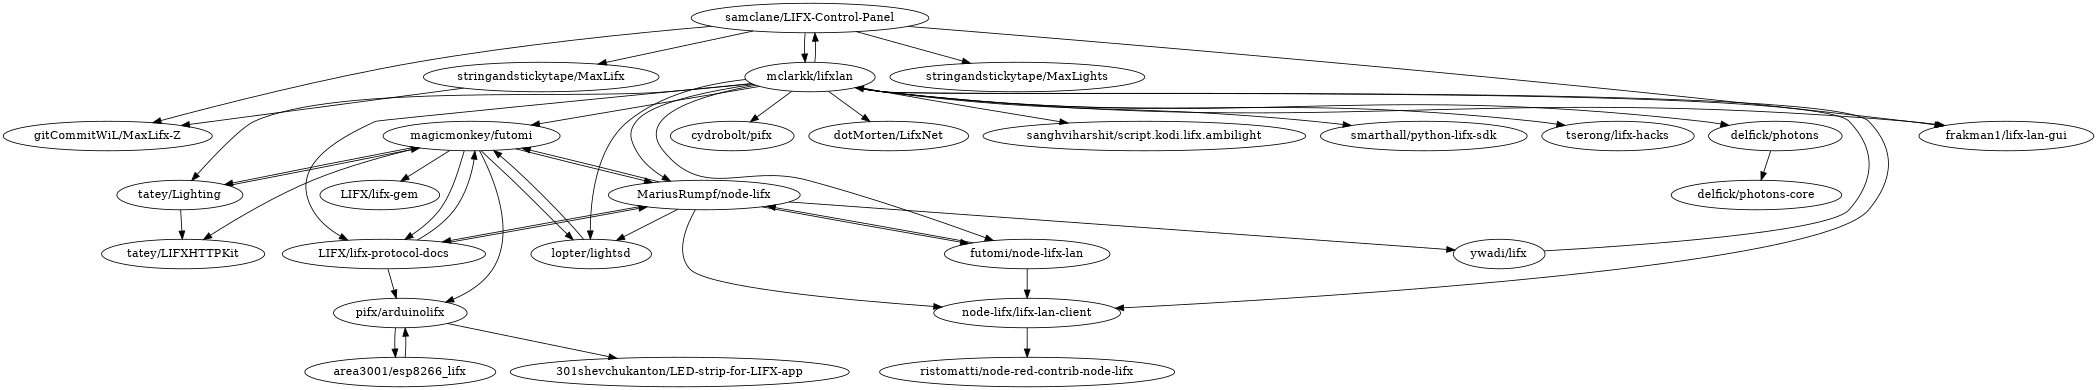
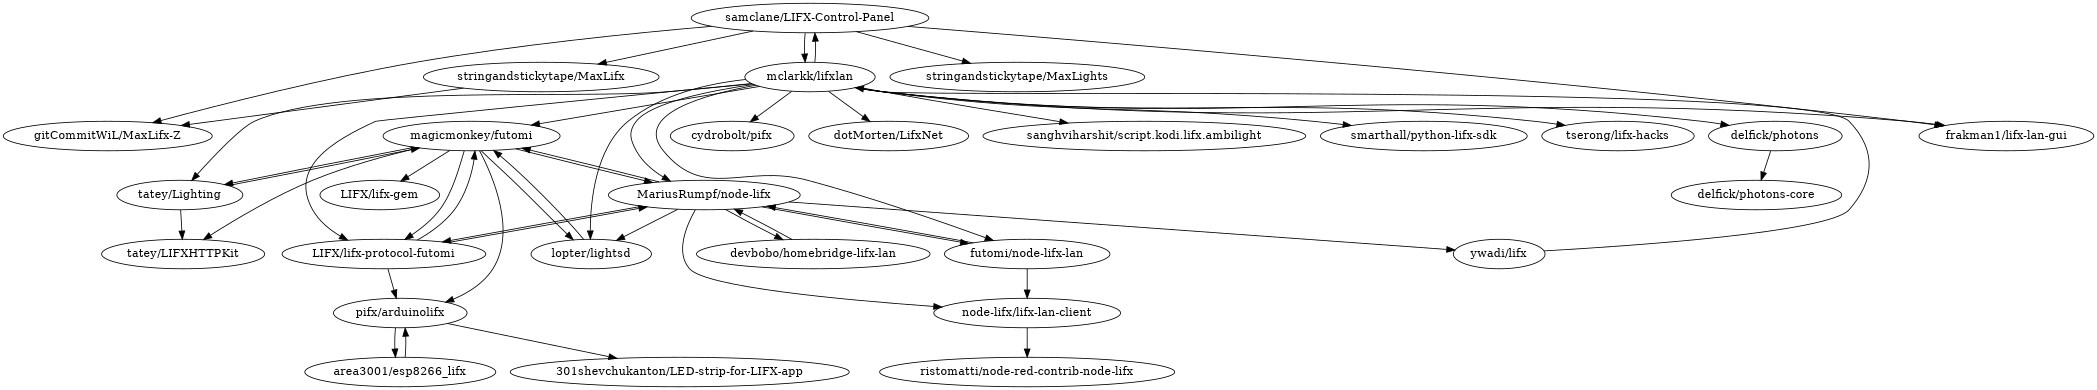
  digraph {
    "samclane/LIFX-Control-Panel" [l="1.799,46.421"]
    "stringandstickytape/MaxLifx" [l="1.767,46.41"]
    "gitCommitWiL/MaxLifx-Z" [l="1.773,46.423"]
    "mclarkk/lifxlan" [l="1.841,46.438"]
    "stringandstickytape/MaxLights" [l="1.791,46.402"]
    "frakman1/lifx-lan-gui" [l="1.819,46.424"]
    "node-lifx/lifx-lan-client" [l="1.821,46.465"]
    n8 [l="1.885,46.455" label="magicmonkey/futomi"]
    "MariusRumpf/node-lifx" [l="1.852,46.465"]
-   "LIFX/lifx-protocol-docs" [l="1.875,46.468"]
+   "LIFX/lifx-protocol-docs" [l="1.875,46.468" label="LIFX/lifx-protocol-futomi"]
    "tatey/Lighting" [l="1.887,46.437"]
    "lopter/lightsd" [l="1.865,46.448"]
    "futomi/node-lifx-lan" [l="1.834,46.458"]
    "delfick/photons" [l="1.849,46.402"]
    "cydrobolt/pifx" [l="1.802,46.45"]
    "dotMorten/LifxNet" [l="1.873,46.417"]
    "sanghviharshit/script.kodi.lifx.ambilight" [l="1.811,46.438"]
    "smarthall/python-lifx-sdk" [l="1.852,46.421"]
    "tserong/lifx-hacks" [l="1.832,46.414"]
    "ristomatti/node-red-contrib-node-lifx" [l="1.802,46.479"]
    n21 [l="1.904,46.478" label="pifx/arduinolifx"]
    "LIFX/lifx-gem" [l="1.917,46.458"]
    "tatey/LIFXHTTPKit" [l="1.91,46.441"]
+   "devbobo/homebridge-lifx-lan" [l="1.841,46.485"]
    "ywadi/lifx" [l="1.862,46.485"]
    "delfick/photons-core" [l="1.853,46.383"]
    "area3001/esp8266_lifx" [l="1.924,46.483"]
    "301shevchukanton/LED-strip-for-LIFX-app" [l="1.913,46.496"]
    "samclane/LIFX-Control-Panel" -> "stringandstickytape/MaxLifx"
    "samclane/LIFX-Control-Panel" -> "gitCommitWiL/MaxLifx-Z"
    "samclane/LIFX-Control-Panel" -> "mclarkk/lifxlan"
    "samclane/LIFX-Control-Panel" -> "stringandstickytape/MaxLights"
    "samclane/LIFX-Control-Panel" -> "frakman1/lifx-lan-gui"
    "stringandstickytape/MaxLifx" -> "gitCommitWiL/MaxLifx-Z"
    "mclarkk/lifxlan" -> "samclane/LIFX-Control-Panel"
    "mclarkk/lifxlan" -> "frakman1/lifx-lan-gui"
-   "mclarkk/lifxlan" -> "node-lifx/lifx-lan-client"
    "mclarkk/lifxlan" -> n8
    "mclarkk/lifxlan" -> "MariusRumpf/node-lifx"
    "mclarkk/lifxlan" -> "LIFX/lifx-protocol-docs"
    "mclarkk/lifxlan" -> "tatey/Lighting"
    "mclarkk/lifxlan" -> "lopter/lightsd"
    "mclarkk/lifxlan" -> "futomi/node-lifx-lan"
    "mclarkk/lifxlan" -> "delfick/photons"
    "mclarkk/lifxlan" -> "cydrobolt/pifx"
    "mclarkk/lifxlan" -> "dotMorten/LifxNet"
    "mclarkk/lifxlan" -> "sanghviharshit/script.kodi.lifx.ambilight"
    "mclarkk/lifxlan" -> "smarthall/python-lifx-sdk"
    "mclarkk/lifxlan" -> "tserong/lifx-hacks"
    "node-lifx/lifx-lan-client" -> "ristomatti/node-red-contrib-node-lifx"
    n8 -> "MariusRumpf/node-lifx"
    n8 -> "LIFX/lifx-protocol-docs"
    n8 -> "tatey/Lighting"
    n8 -> "lopter/lightsd"
    n8 -> n21
    n8 -> "LIFX/lifx-gem"
    n8 -> "tatey/LIFXHTTPKit"
    "MariusRumpf/node-lifx" -> "node-lifx/lifx-lan-client"
    "MariusRumpf/node-lifx" -> n8
    "MariusRumpf/node-lifx" -> "LIFX/lifx-protocol-docs"
    "MariusRumpf/node-lifx" -> "lopter/lightsd"
    "MariusRumpf/node-lifx" -> "futomi/node-lifx-lan"
+   "MariusRumpf/node-lifx" -> "devbobo/homebridge-lifx-lan"
    "MariusRumpf/node-lifx" -> "ywadi/lifx"
    "LIFX/lifx-protocol-docs" -> n8
    "LIFX/lifx-protocol-docs" -> "MariusRumpf/node-lifx"
    "LIFX/lifx-protocol-docs" -> n21
    "tatey/Lighting" -> n8
    "tatey/Lighting" -> "tatey/LIFXHTTPKit"
    "lopter/lightsd" -> n8
    "futomi/node-lifx-lan" -> "node-lifx/lifx-lan-client"
    "futomi/node-lifx-lan" -> "MariusRumpf/node-lifx"
    "delfick/photons" -> "delfick/photons-core"
    n21 -> "area3001/esp8266_lifx"
    n21 -> "301shevchukanton/LED-strip-for-LIFX-app"
+   "devbobo/homebridge-lifx-lan" -> "MariusRumpf/node-lifx"
    "ywadi/lifx" -> "mclarkk/lifxlan"
    "area3001/esp8266_lifx" -> n21
  }
